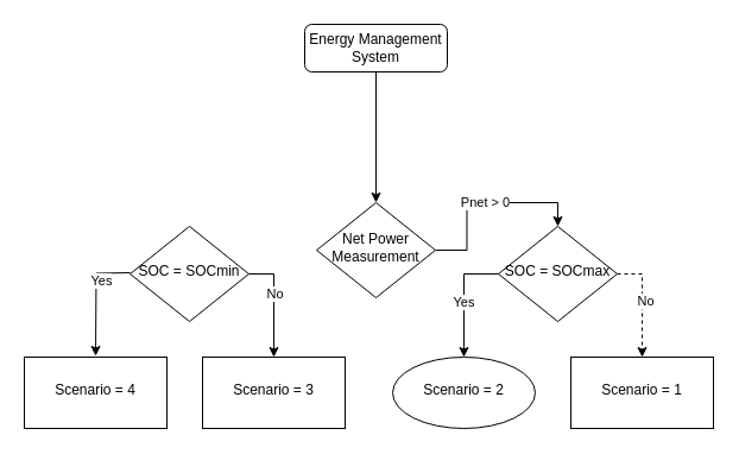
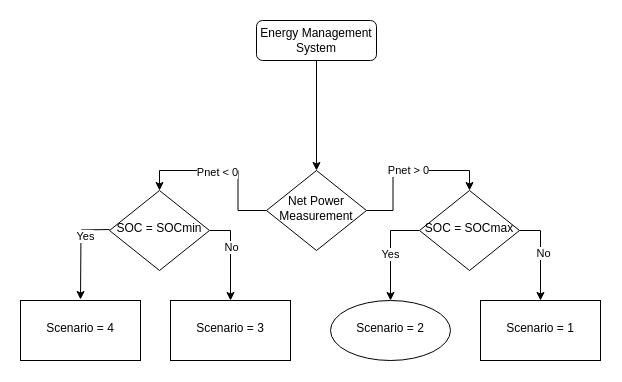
  <mxCell id="0" />
  <mxCell id="1" parent="0" />
  <mxCell id="2" value="" style="edgeStyle=orthogonalEdgeStyle;rounded=0;orthogonalLoop=1;jettySize=auto;html=1;" edge="1" parent="1" source="3" target="7"><mxGeometry relative="1" as="geometry" /></mxCell>
  <mxCell id="3" value="Energy Management System" style="rounded=1;whiteSpace=wrap;html=1;fontSize=12;glass=0;strokeWidth=1;shadow=0;" parent="1" vertex="1"><mxGeometry x="256" y="20" width="120" height="40" as="geometry" /></mxCell>
+ <mxCell id="4" value="" style="edgeStyle=orthogonalEdgeStyle;rounded=0;orthogonalLoop=1;jettySize=auto;html=1;entryX=0.5;entryY=0;entryDx=0;entryDy=0;" edge="1" parent="1" source="7" target="12"><mxGeometry relative="1" as="geometry" /></mxCell>
+ <mxCell id="5" value="&lt;div&gt;Pnet &amp;lt; 0&lt;/div&gt;" style="edgeLabel;html=1;align=center;verticalAlign=middle;resizable=0;points=[];" vertex="1" connectable="0" parent="4"><mxGeometry x="0.082" y="1" relative="1" as="geometry"><mxPoint as="offset" /></mxGeometry></mxCell>
  <mxCell id="6" value="Pnet &amp;gt; 0" style="edgeStyle=orthogonalEdgeStyle;rounded=0;orthogonalLoop=1;jettySize=auto;html=1;entryX=0.5;entryY=0;entryDx=0;entryDy=0;" edge="1" parent="1" source="7" target="17"><mxGeometry relative="1" as="geometry" /></mxCell>
  <mxCell id="7" value="Net Power Measurement" style="rhombus;whiteSpace=wrap;html=1;shadow=0;fontFamily=Helvetica;fontSize=12;align=center;strokeWidth=1;spacing=6;spacingTop=-4;" parent="1" vertex="1"><mxGeometry x="266" y="170" width="100" height="80" as="geometry" /></mxCell>
  <mxCell id="8" value="" style="edgeStyle=orthogonalEdgeStyle;rounded=0;orthogonalLoop=1;jettySize=auto;html=1;exitX=0;exitY=0.5;exitDx=0;exitDy=0;" edge="1" parent="1"><mxGeometry relative="1" as="geometry"><mxPoint x="109" y="229" as="sourcePoint" /><mxPoint x="80" y="299" as="targetPoint" /></mxGeometry></mxCell>
  <mxCell id="9" value="&lt;div&gt;Yes&lt;/div&gt;" style="edgeLabel;html=1;align=center;verticalAlign=middle;resizable=0;points=[];" vertex="1" connectable="0" parent="8"><mxGeometry x="-0.313" y="4" relative="1" as="geometry"><mxPoint as="offset" /></mxGeometry></mxCell>
  <mxCell id="10" value="" style="edgeStyle=orthogonalEdgeStyle;rounded=0;orthogonalLoop=1;jettySize=auto;html=1;exitX=1;exitY=0.5;exitDx=0;exitDy=0;" edge="1" parent="1" source="12" target="19"><mxGeometry relative="1" as="geometry" /></mxCell>
  <mxCell id="11" value="No" style="edgeLabel;html=1;align=center;verticalAlign=middle;resizable=0;points=[];" vertex="1" connectable="0" parent="10"><mxGeometry x="-0.187" relative="1" as="geometry"><mxPoint as="offset" /></mxGeometry></mxCell>
  <mxCell id="12" value="SOC = SOCmin" style="rhombus;whiteSpace=wrap;html=1;shadow=0;fontFamily=Helvetica;fontSize=12;align=center;strokeWidth=1;spacing=6;spacingTop=-4;" vertex="1" parent="1"><mxGeometry x="109" y="190" width="100" height="80" as="geometry" /></mxCell>
  <mxCell id="13" value="" style="edgeStyle=orthogonalEdgeStyle;rounded=0;orthogonalLoop=1;jettySize=auto;html=1;exitX=0;exitY=0.5;exitDx=0;exitDy=0;" edge="1" parent="1" source="17" target="20"><mxGeometry relative="1" as="geometry" /></mxCell>
  <mxCell id="14" value="Yes" style="edgeLabel;html=1;align=center;verticalAlign=middle;resizable=0;points=[];" vertex="1" connectable="0" parent="13"><mxGeometry x="0.051" y="-1" relative="1" as="geometry"><mxPoint as="offset" /></mxGeometry></mxCell>
- <mxCell id="15" value="" style="edgeStyle=orthogonalEdgeStyle;rounded=0;orthogonalLoop=1;jettySize=auto;html=1;exitX=1;exitY=0.5;exitDx=0;exitDy=0;dashed=1;" edge="1" parent="1" source="17" target="21"><mxGeometry relative="1" as="geometry" /></mxCell>
+ <mxCell id="15" value="" style="edgeStyle=orthogonalEdgeStyle;rounded=0;orthogonalLoop=1;jettySize=auto;html=1;exitX=1;exitY=0.5;exitDx=0;exitDy=0;" edge="1" parent="1" source="17" target="21"><mxGeometry relative="1" as="geometry" /></mxCell>
  <mxCell id="16" value="No" style="edgeLabel;html=1;align=center;verticalAlign=middle;resizable=0;points=[];" vertex="1" connectable="0" parent="15"><mxGeometry x="-0.055" y="2" relative="1" as="geometry"><mxPoint as="offset" /></mxGeometry></mxCell>
  <mxCell id="17" value="&lt;div&gt;SOC = SOCmax&lt;/div&gt;" style="rhombus;whiteSpace=wrap;html=1;shadow=0;fontFamily=Helvetica;fontSize=12;align=center;strokeWidth=1;spacing=6;spacingTop=-4;" vertex="1" parent="1"><mxGeometry x="419" y="190" width="100" height="80" as="geometry" /></mxCell>
  <mxCell id="18" value="&lt;div&gt;Scenario = 4&lt;/div&gt;" style="whiteSpace=wrap;html=1;shadow=0;strokeWidth=1;spacing=6;spacingTop=-4;" vertex="1" parent="1"><mxGeometry x="20" y="300" width="120" height="60" as="geometry" /></mxCell>
  <mxCell id="19" value="Scenario = 3" style="whiteSpace=wrap;html=1;shadow=0;strokeWidth=1;spacing=6;spacingTop=-4;" vertex="1" parent="1"><mxGeometry x="170" y="300" width="120" height="60" as="geometry" /></mxCell>
  <mxCell id="20" value="Scenario = 2" style="ellipse;whiteSpace=wrap;html=1;shadow=0;strokeWidth=1;spacing=6;spacingTop=-4;" vertex="1" parent="1"><mxGeometry x="330" y="300" width="120" height="60" as="geometry" /></mxCell>
  <mxCell id="21" value="Scenario = 1" style="whiteSpace=wrap;html=1;shadow=0;strokeWidth=1;spacing=6;spacingTop=-4;" vertex="1" parent="1"><mxGeometry x="480" y="300" width="120" height="60" as="geometry" /></mxCell>
